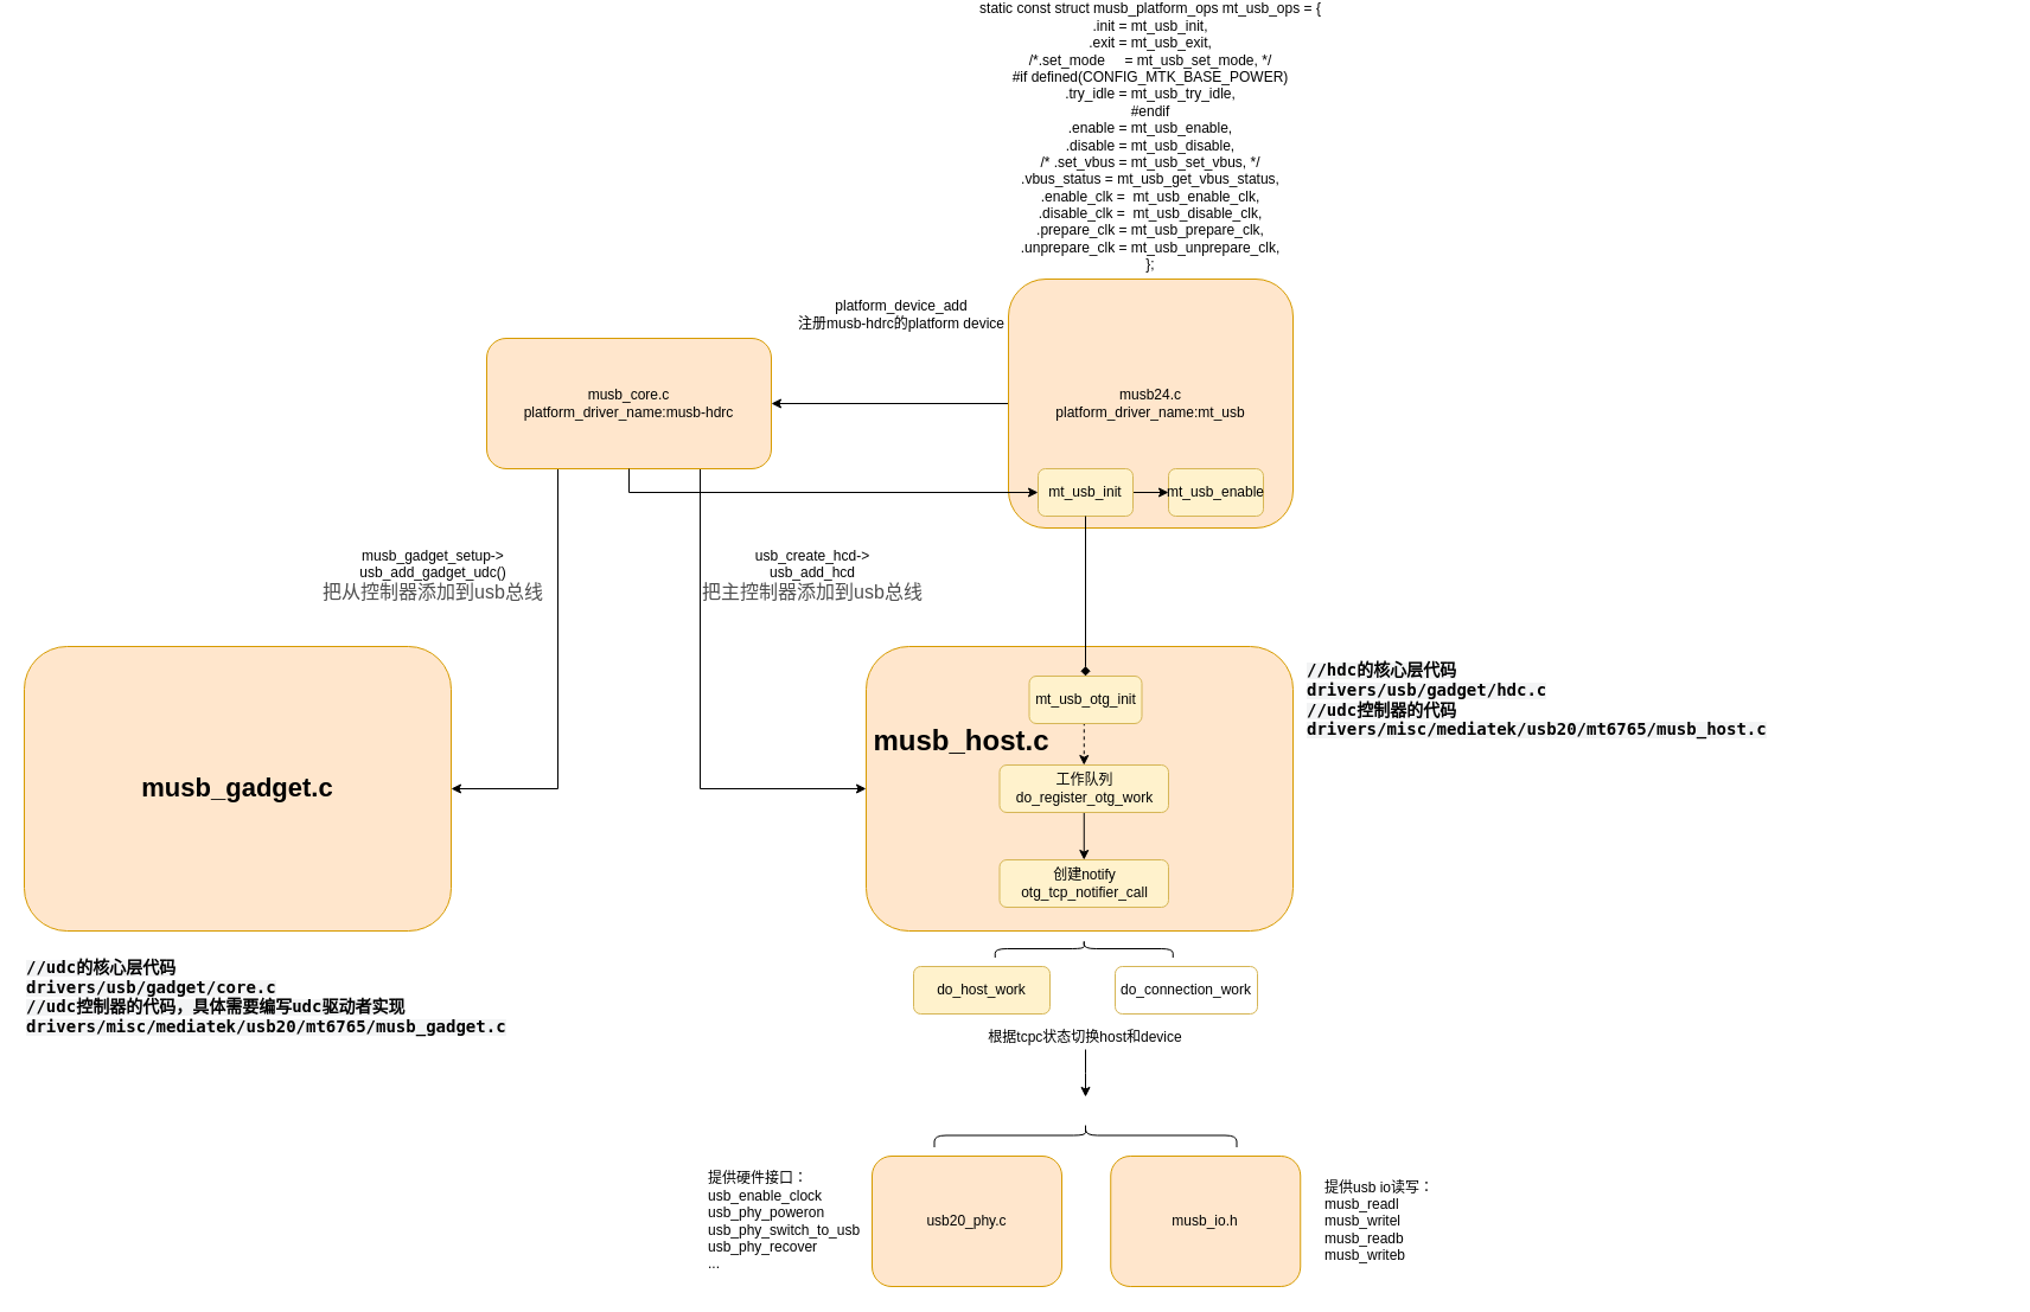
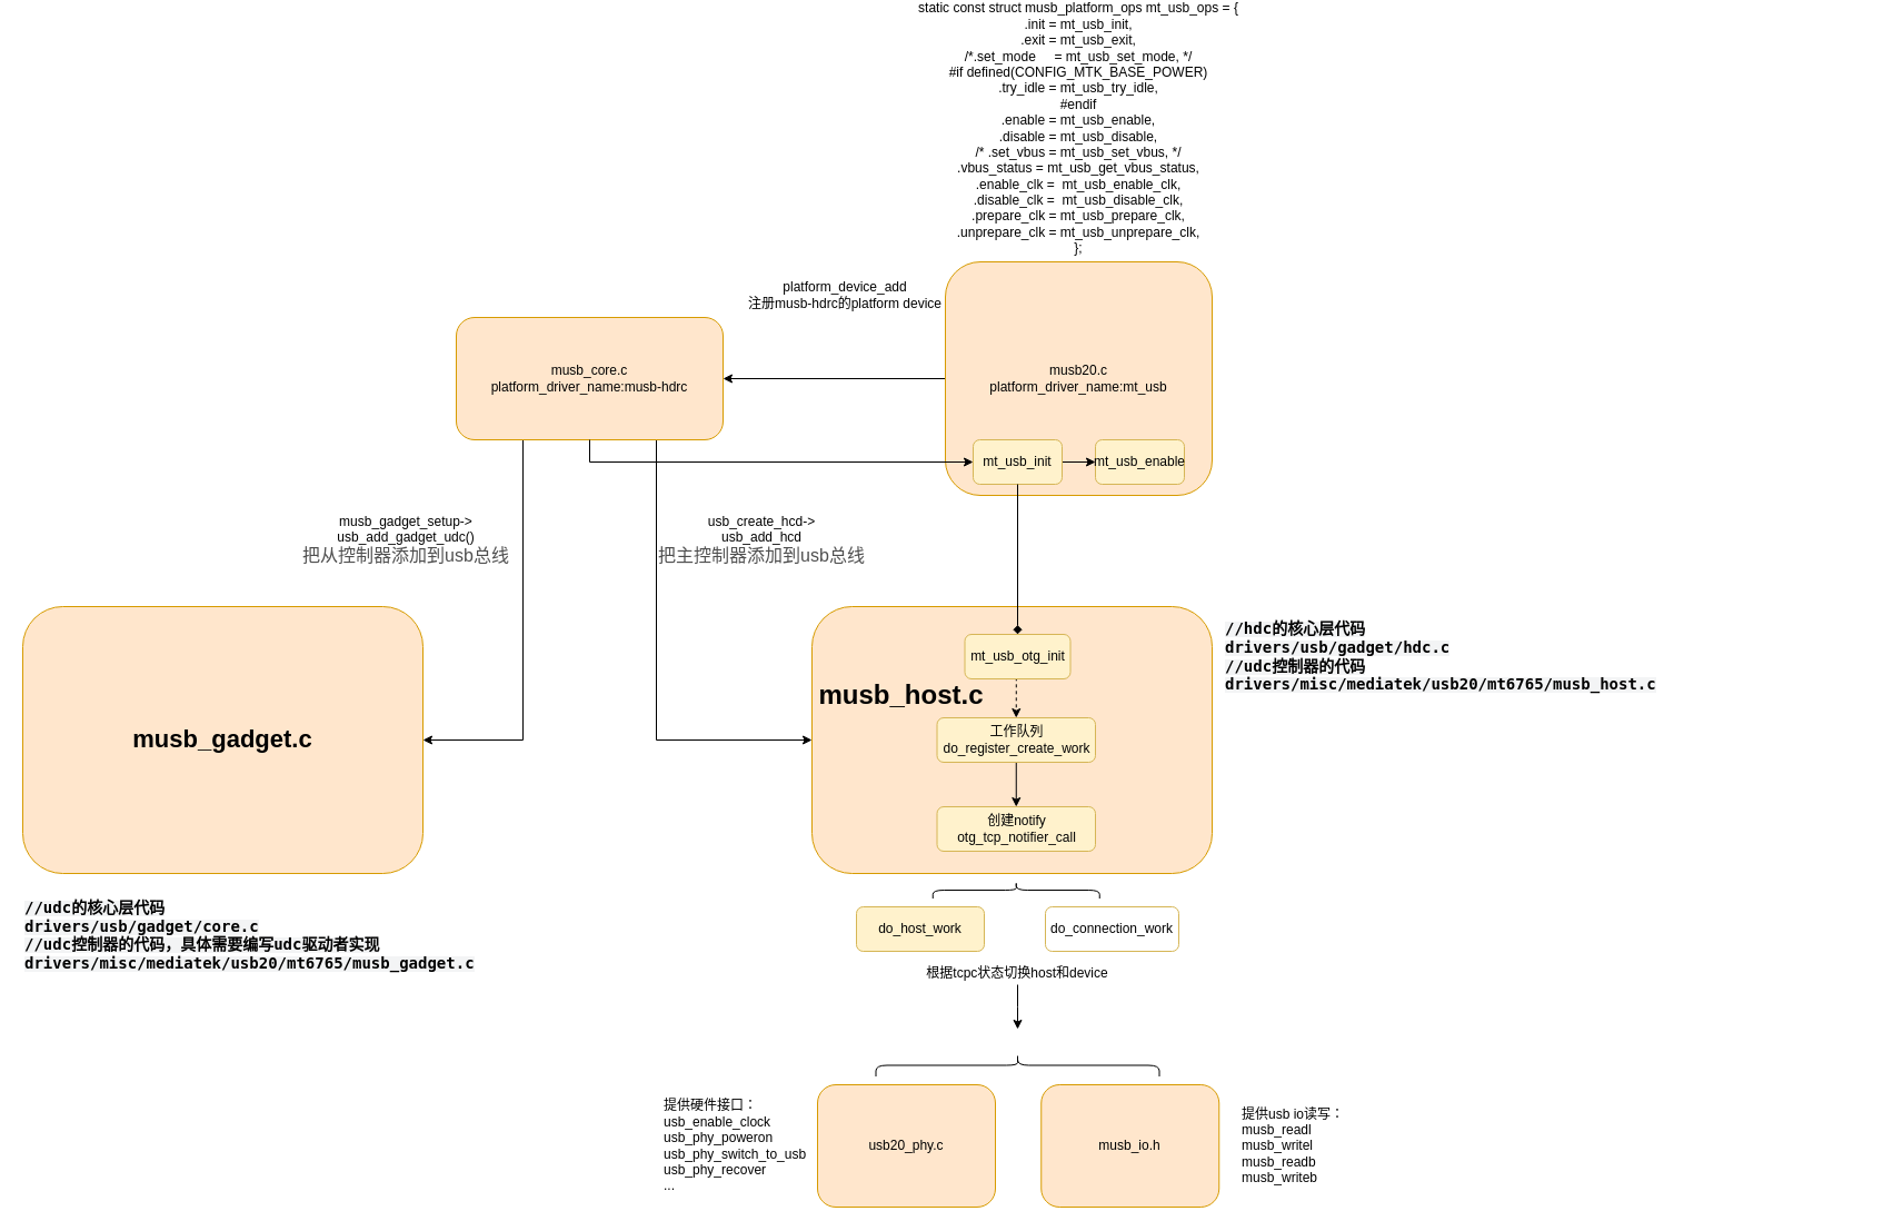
  <mxCell id="0" />
  <mxCell id="1" parent="0" />
  <mxCell id="2" style="edgeStyle=orthogonalEdgeStyle;rounded=0;orthogonalLoop=1;jettySize=auto;html=1;exitX=0.75;exitY=1;exitDx=0;exitDy=0;entryX=0;entryY=0.5;entryDx=0;entryDy=0;" edge="1" parent="1" source="4" target="13"><mxGeometry relative="1" as="geometry" /></mxCell>
  <mxCell id="3" style="edgeStyle=orthogonalEdgeStyle;rounded=0;orthogonalLoop=1;jettySize=auto;html=1;exitX=0.25;exitY=1;exitDx=0;exitDy=0;entryX=1;entryY=0.5;entryDx=0;entryDy=0;" edge="1" parent="1" source="4" target="32"><mxGeometry relative="1" as="geometry" /></mxCell>
  <mxCell id="4" value="musb_core.c&lt;br&gt;platform_driver_name:musb-hdrc" style="rounded=1;whiteSpace=wrap;html=1;fillColor=#ffe6cc;strokeColor=#d79b00;" parent="1" vertex="1"><mxGeometry x="410" y="200" width="240" height="110" as="geometry" /></mxCell>
  <mxCell id="5" style="edgeStyle=orthogonalEdgeStyle;rounded=0;orthogonalLoop=1;jettySize=auto;html=1;exitX=0;exitY=0.5;exitDx=0;exitDy=0;" parent="1" source="6" target="4" edge="1"><mxGeometry relative="1" as="geometry" /></mxCell>
- <mxCell id="6" value="musb24.c&lt;br&gt;platform_driver_name:mt_usb" style="rounded=1;whiteSpace=wrap;html=1;fillColor=#ffe6cc;strokeColor=#d79b00;" parent="1" vertex="1"><mxGeometry x="850" y="150" width="240" height="210" as="geometry" /></mxCell>
+ <mxCell id="6" value="musb20.c&lt;br&gt;platform_driver_name:mt_usb" style="rounded=1;whiteSpace=wrap;html=1;fillColor=#ffe6cc;strokeColor=#d79b00;" parent="1" vertex="1"><mxGeometry x="850" y="150" width="240" height="210" as="geometry" /></mxCell>
  <mxCell id="7" value="&lt;div&gt;static const struct musb_platform_ops mt_usb_ops = {&lt;/div&gt;&lt;div&gt;&lt;span&gt;&#09;&lt;/span&gt;.init = mt_usb_init,&lt;/div&gt;&lt;div&gt;&lt;span&gt;&#09;&lt;/span&gt;.exit = mt_usb_exit,&lt;/div&gt;&lt;div&gt;&lt;span&gt;&#09;&lt;/span&gt;/*.set_mode&amp;nbsp; &amp;nbsp; &amp;nbsp;= mt_usb_set_mode, */&lt;/div&gt;&lt;div&gt;#if defined(CONFIG_MTK_BASE_POWER)&lt;/div&gt;&lt;div&gt;&lt;span&gt;&#09;&lt;/span&gt;.try_idle = mt_usb_try_idle,&lt;/div&gt;&lt;div&gt;#endif&lt;/div&gt;&lt;div&gt;&lt;span&gt;&#09;&lt;/span&gt;.enable = mt_usb_enable,&lt;/div&gt;&lt;div&gt;&lt;span&gt;&#09;&lt;/span&gt;.disable = mt_usb_disable,&lt;/div&gt;&lt;div&gt;&lt;span&gt;&#09;&lt;/span&gt;/* .set_vbus = mt_usb_set_vbus, */&lt;/div&gt;&lt;div&gt;&lt;span&gt;&#09;&lt;/span&gt;.vbus_status = mt_usb_get_vbus_status,&lt;/div&gt;&lt;div&gt;&lt;span&gt;&#09;&lt;/span&gt;.enable_clk =&amp;nbsp; mt_usb_enable_clk,&lt;/div&gt;&lt;div&gt;&lt;span&gt;&#09;&lt;/span&gt;.disable_clk =&amp;nbsp; mt_usb_disable_clk,&lt;/div&gt;&lt;div&gt;&lt;span&gt;&#09;&lt;/span&gt;.prepare_clk = mt_usb_prepare_clk,&lt;/div&gt;&lt;div&gt;&lt;span&gt;&#09;&lt;/span&gt;.unprepare_clk = mt_usb_unprepare_clk,&lt;/div&gt;&lt;div&gt;};&lt;/div&gt;" style="text;html=1;strokeColor=none;fillColor=none;align=center;verticalAlign=middle;whiteSpace=wrap;rounded=0;" parent="1" vertex="1"><mxGeometry x="780" y="20" width="380" height="20" as="geometry" /></mxCell>
  <mxCell id="8" value="platform_device_add&lt;br&gt;注册musb-hdrc的platform device&lt;br&gt;" style="text;html=1;strokeColor=none;fillColor=none;align=center;verticalAlign=middle;whiteSpace=wrap;rounded=0;" parent="1" vertex="1"><mxGeometry x="660" y="170" width="200" height="20" as="geometry" /></mxCell>
  <mxCell id="9" style="edgeStyle=orthogonalEdgeStyle;rounded=0;orthogonalLoop=1;jettySize=auto;html=1;exitX=1;exitY=0.5;exitDx=0;exitDy=0;entryX=0;entryY=0.5;entryDx=0;entryDy=0;" parent="1" source="10" target="11" edge="1"><mxGeometry relative="1" as="geometry" /></mxCell>
  <mxCell id="10" value="mt_usb_init" style="rounded=1;whiteSpace=wrap;html=1;fillColor=#fff2cc;strokeColor=#d6b656;" parent="1" vertex="1"><mxGeometry x="875" y="310" width="80" height="40" as="geometry" /></mxCell>
  <mxCell id="11" value="mt_usb_enable" style="rounded=1;whiteSpace=wrap;html=1;fillColor=#fff2cc;strokeColor=#d6b656;" parent="1" vertex="1"><mxGeometry x="985" y="310" width="80" height="40" as="geometry" /></mxCell>
  <mxCell id="12" style="edgeStyle=orthogonalEdgeStyle;rounded=0;orthogonalLoop=1;jettySize=auto;html=1;exitX=0.5;exitY=1;exitDx=0;exitDy=0;" parent="1" source="4" target="10" edge="1"><mxGeometry relative="1" as="geometry" /></mxCell>
  <mxCell id="13" value="musb_host.c" style="rounded=1;whiteSpace=wrap;html=1;fillColor=#ffe6cc;strokeColor=#d79b00;" parent="1" vertex="1"><mxGeometry x="730" y="460" width="360" height="240" as="geometry" /></mxCell>
  <mxCell id="14" style="edgeStyle=orthogonalEdgeStyle;rounded=0;orthogonalLoop=1;jettySize=auto;html=1;exitX=0.5;exitY=1;exitDx=0;exitDy=0;entryX=0.5;entryY=0;entryDx=0;entryDy=0;dashed=1;" parent="1" source="15" target="18" edge="1"><mxGeometry relative="1" as="geometry" /></mxCell>
  <mxCell id="15" value="mt_usb_otg_init" style="rounded=1;whiteSpace=wrap;html=1;fillColor=#fff2cc;strokeColor=#d6b656;" parent="1" vertex="1"><mxGeometry x="867.5" y="485" width="95" height="40" as="geometry" /></mxCell>
  <mxCell id="16" style="edgeStyle=orthogonalEdgeStyle;rounded=0;orthogonalLoop=1;jettySize=auto;html=1;exitX=0.5;exitY=1;exitDx=0;exitDy=0;entryX=0.5;entryY=0;entryDx=0;entryDy=0;endArrow=diamond;" parent="1" source="10" target="15" edge="1"><mxGeometry relative="1" as="geometry" /></mxCell>
  <mxCell id="17" style="edgeStyle=orthogonalEdgeStyle;rounded=0;orthogonalLoop=1;jettySize=auto;html=1;exitX=0.5;exitY=1;exitDx=0;exitDy=0;entryX=0.5;entryY=0;entryDx=0;entryDy=0;" parent="1" source="18" target="19" edge="1"><mxGeometry relative="1" as="geometry" /></mxCell>
- <mxCell id="18" value="工作队列do_register_otg_work" style="rounded=1;whiteSpace=wrap;html=1;fillColor=#fff2cc;strokeColor=#d6b656;" parent="1" vertex="1"><mxGeometry x="842.5" y="560" width="142.5" height="40" as="geometry" /></mxCell>
+ <mxCell id="18" value="工作队列do_register_create_work" style="rounded=1;whiteSpace=wrap;html=1;fillColor=#fff2cc;strokeColor=#d6b656;" parent="1" vertex="1"><mxGeometry x="842.5" y="560" width="142.5" height="40" as="geometry" /></mxCell>
  <mxCell id="19" value="创建notify&lt;br&gt;otg_tcp_notifier_call" style="rounded=1;whiteSpace=wrap;html=1;fillColor=#fff2cc;strokeColor=#d6b656;" parent="1" vertex="1"><mxGeometry x="842.5" y="640" width="142.5" height="40" as="geometry" /></mxCell>
  <mxCell id="20" value="musb_host.c" style="text;strokeColor=none;fillColor=none;html=1;fontSize=24;fontStyle=1;verticalAlign=middle;align=center;" parent="1" vertex="1"><mxGeometry x="760" y="520" width="100" height="40" as="geometry" /></mxCell>
  <mxCell id="21" value="" style="shape=curlyBracket;whiteSpace=wrap;html=1;rounded=1;size=0.5;rotation=90;" parent="1" vertex="1"><mxGeometry x="906.25" y="640" width="15" height="150" as="geometry" /></mxCell>
  <mxCell id="22" value="do_host_work" style="rounded=1;whiteSpace=wrap;html=1;fillColor=#fff2cc;strokeColor=#d6b656;" parent="1" vertex="1"><mxGeometry x="770" y="730" width="115" height="40" as="geometry" /></mxCell>
  <mxCell id="23" value="do_connection_work" style="rounded=1;whiteSpace=wrap;html=1;fillColor=#ffffff;strokeColor=#d6b656;" parent="1" vertex="1"><mxGeometry x="940" y="730" width="120" height="40" as="geometry" /></mxCell>
  <mxCell id="24" style="edgeStyle=orthogonalEdgeStyle;rounded=0;orthogonalLoop=1;jettySize=auto;html=1;" edge="1" parent="1" source="25"><mxGeometry relative="1" as="geometry"><mxPoint x="915" y="840" as="targetPoint" /></mxGeometry></mxCell>
  <mxCell id="25" value="根据tcpc状态切换host和device" style="text;html=1;strokeColor=none;fillColor=none;align=center;verticalAlign=middle;whiteSpace=wrap;rounded=0;" parent="1" vertex="1"><mxGeometry x="814" y="780" width="202" height="20" as="geometry" /></mxCell>
  <mxCell id="26" value="usb20_phy.c" style="rounded=1;whiteSpace=wrap;html=1;fillColor=#ffe6cc;strokeColor=#d79b00;" vertex="1" parent="1"><mxGeometry x="735" y="890" width="160" height="110" as="geometry" /></mxCell>
  <mxCell id="27" value="musb_io.h" style="rounded=1;whiteSpace=wrap;html=1;fillColor=#ffe6cc;strokeColor=#d79b00;" vertex="1" parent="1"><mxGeometry x="936.25" y="890" width="160" height="110" as="geometry" /></mxCell>
  <mxCell id="28" value="提供硬件接口：&lt;br&gt;usb_enable_clock&lt;br&gt;usb_phy_poweron&lt;br&gt;usb_phy_switch_to_usb&lt;br&gt;usb_phy_recover&lt;br&gt;..." style="text;html=1;strokeColor=none;fillColor=none;align=left;verticalAlign=middle;whiteSpace=wrap;rounded=0;" vertex="1" parent="1"><mxGeometry x="595" y="935" width="190" height="20" as="geometry" /></mxCell>
  <mxCell id="29" value="提供usb io读写：&lt;br&gt;musb_readl&lt;br&gt;&lt;div&gt;&lt;span&gt;musb_writel&lt;/span&gt;&lt;/div&gt;musb_readb&lt;br&gt;musb_writeb" style="text;html=1;strokeColor=none;fillColor=none;align=left;verticalAlign=middle;whiteSpace=wrap;rounded=0;" vertex="1" parent="1"><mxGeometry x="1115" y="935" width="120" height="20" as="geometry" /></mxCell>
  <mxCell id="30" value="" style="shape=curlyBracket;whiteSpace=wrap;html=1;rounded=1;rotation=90;" vertex="1" parent="1"><mxGeometry x="905" y="745" width="20" height="255" as="geometry" /></mxCell>
  <mxCell id="31" value="usb_create_hcd-&amp;gt;&lt;br&gt;usb_add_hcd&lt;br&gt;&lt;span style=&quot;color: rgb(79 , 79 , 79) ; font-family: , &amp;#34;sf ui text&amp;#34; , &amp;#34;arial&amp;#34; , &amp;#34;pingfang sc&amp;#34; , &amp;#34;hiragino sans gb&amp;#34; , &amp;#34;microsoft yahei&amp;#34; , &amp;#34;wenquanyi micro hei&amp;#34; , sans-serif , &amp;#34;simhei&amp;#34; , &amp;#34;simsun&amp;#34; ; font-size: 16px ; text-align: justify ; background-color: rgb(255 , 255 , 255)&quot;&gt;把主控制器添加到usb总线&lt;/span&gt;" style="text;html=1;strokeColor=none;fillColor=none;align=center;verticalAlign=middle;whiteSpace=wrap;rounded=0;" vertex="1" parent="1"><mxGeometry x="585" y="390" width="200" height="20" as="geometry" /></mxCell>
  <mxCell id="32" value="&lt;b&gt;&lt;font style=&quot;font-size: 22px&quot;&gt;musb_gadget.c&lt;/font&gt;&lt;/b&gt;" style="rounded=1;whiteSpace=wrap;html=1;fillColor=#ffe6cc;strokeColor=#d79b00;" vertex="1" parent="1"><mxGeometry x="20" y="460" width="360" height="240" as="geometry" /></mxCell>
  <mxCell id="33" value="musb_gadget_setup-&amp;gt;&lt;br&gt;usb_add_gadget_udc()&lt;br&gt;&lt;span style=&quot;color: rgb(79 , 79 , 79) ; font-size: 16px ; text-align: justify ; background-color: rgb(255 , 255 , 255)&quot;&gt;把从控制器添加到usb总线&lt;/span&gt;" style="text;html=1;strokeColor=none;fillColor=none;align=center;verticalAlign=middle;whiteSpace=wrap;rounded=0;" vertex="1" parent="1"><mxGeometry x="240" y="390" width="250" height="20" as="geometry" /></mxCell>
  <mxCell id="34" value="&lt;span style=&quot;background-color: rgb(243 , 244 , 245)&quot;&gt;&lt;b&gt;&lt;font face=&quot;source code pro, dejavu sans mono, ubuntu mono, anonymous pro, droid sans mono, menlo, monaco, consolas, inconsolata, courier, monospace, pingfang sc, microsoft yahei, sans-serif&quot;&gt;&lt;span style=&quot;font-size: 14px&quot;&gt;//udc的核心层代码&lt;/span&gt;&lt;/font&gt;&lt;br&gt;&lt;font face=&quot;source code pro, dejavu sans mono, ubuntu mono, anonymous pro, droid sans mono, menlo, monaco, consolas, inconsolata, courier, monospace, pingfang sc, microsoft yahei, sans-serif&quot;&gt;&lt;span style=&quot;font-size: 14px&quot;&gt;drivers/usb/gadget/core.c &lt;/span&gt;&lt;/font&gt;&lt;br&gt;&lt;font face=&quot;source code pro, dejavu sans mono, ubuntu mono, anonymous pro, droid sans mono, menlo, monaco, consolas, inconsolata, courier, monospace, pingfang sc, microsoft yahei, sans-serif&quot;&gt;&lt;span style=&quot;font-size: 14px&quot;&gt;//udc控制器的代码，具体需要编写udc驱动者实现&lt;/span&gt;&lt;/font&gt;&lt;br&gt;&lt;font face=&quot;source code pro, dejavu sans mono, ubuntu mono, anonymous pro, droid sans mono, menlo, monaco, consolas, inconsolata, courier, monospace, pingfang sc, microsoft yahei, sans-serif&quot;&gt;&lt;span style=&quot;font-size: 14px&quot;&gt;drivers/misc/mediatek/usb20/mt6765/musb_gadget.c&lt;/span&gt;&lt;/font&gt;&lt;br&gt;&lt;/b&gt;&lt;br&gt;&lt;/span&gt;" style="text;html=1;strokeColor=none;fillColor=none;align=left;verticalAlign=middle;whiteSpace=wrap;rounded=0;" vertex="1" parent="1"><mxGeometry x="20" y="700" width="590" height="125" as="geometry" /></mxCell>
  <mxCell id="35" value="&lt;span style=&quot;background-color: rgb(243 , 244 , 245)&quot;&gt;&lt;b&gt;&lt;font face=&quot;source code pro, dejavu sans mono, ubuntu mono, anonymous pro, droid sans mono, menlo, monaco, consolas, inconsolata, courier, monospace, pingfang sc, microsoft yahei, sans-serif&quot;&gt;&lt;span style=&quot;font-size: 14px&quot;&gt;//hdc的核心层代码&lt;/span&gt;&lt;/font&gt;&lt;br&gt;&lt;font face=&quot;source code pro, dejavu sans mono, ubuntu mono, anonymous pro, droid sans mono, menlo, monaco, consolas, inconsolata, courier, monospace, pingfang sc, microsoft yahei, sans-serif&quot;&gt;&lt;span style=&quot;font-size: 14px&quot;&gt;drivers/usb/gadget/hdc.c &lt;/span&gt;&lt;/font&gt;&lt;br&gt;&lt;font face=&quot;source code pro, dejavu sans mono, ubuntu mono, anonymous pro, droid sans mono, menlo, monaco, consolas, inconsolata, courier, monospace, pingfang sc, microsoft yahei, sans-serif&quot;&gt;&lt;span style=&quot;font-size: 14px&quot;&gt;//udc控制器的代码&lt;/span&gt;&lt;/font&gt;&lt;br&gt;&lt;font face=&quot;source code pro, dejavu sans mono, ubuntu mono, anonymous pro, droid sans mono, menlo, monaco, consolas, inconsolata, courier, monospace, pingfang sc, microsoft yahei, sans-serif&quot;&gt;&lt;span style=&quot;font-size: 14px&quot;&gt;drivers/misc/mediatek/usb20/mt6765/musb_host.c&lt;/span&gt;&lt;/font&gt;&lt;/b&gt;&lt;br&gt;&lt;/span&gt;" style="text;html=1;strokeColor=none;fillColor=none;align=left;verticalAlign=middle;whiteSpace=wrap;rounded=0;" vertex="1" parent="1"><mxGeometry x="1100" y="442.5" width="590" height="125" as="geometry" /></mxCell>
